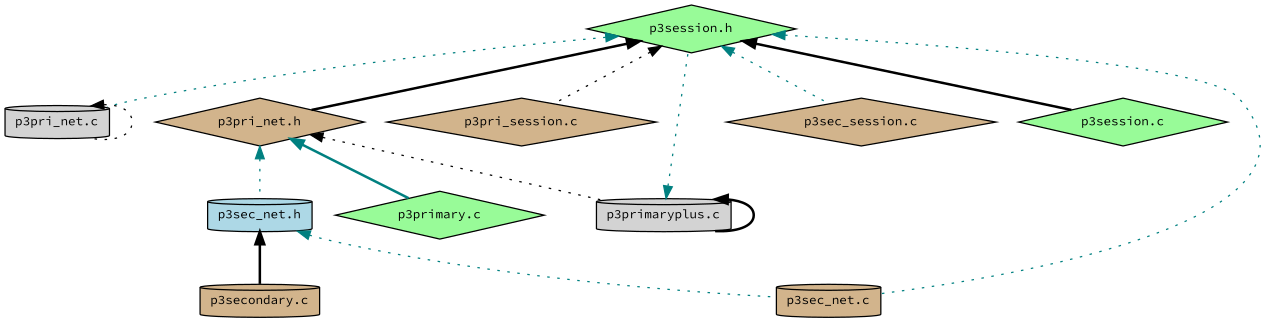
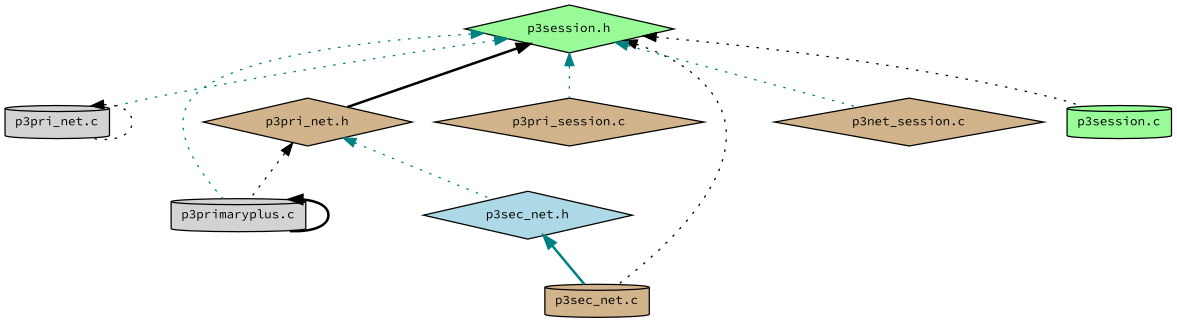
  digraph {
    fontname="Source Code Pro"
    node [color=black fillcolor=tan fontname="Source Code Pro" fontsize=10 shape=cylinder style=filled]
    edge [color=teal dir=back fontname="Source Code Pro" fontsize=10 labelfontname=FreeSans labelfontsize=10 style=dotted]
    n1 [fillcolor=palegreen fontcolor=black height=0.2 label="p3session.h" shape=diamond width=0.4]
    n2 [fillcolor=lightgrey height=0.2 label="p3pri_net.c" width=0.4]
    n3 [height=0.2 label="p3pri_net.h" shape=diamond width=0.4]
    n4 [fillcolor=lightgrey height=0.2 label="p3primaryplus.c" width=0.4]
    n5 [height=0.2 label="p3pri_session.c" shape=diamond width=0.4]
    n6 [height=0.2 label="p3sec_net.c" width=0.4]
-   n7 [height=0.2 label="p3sec_session.c" shape=diamond width=0.4]
-   n8 [fillcolor=palegreen height=0.2 label="p3session.c" shape=diamond width=0.4]
-   n9 [fillcolor=lightblue height=0.2 label="p3sec_net.h" width=0.4]
-   n10 [fillcolor=palegreen height=0.2 label="p3primary.c" shape=diamond width=0.4]
-   n11 [height=0.2 label="p3secondary.c" width=0.4]
+   n7 [height=0.2 label="p3net_session.c" shape=diamond width=0.4]
+   n8 [fillcolor=palegreen height=0.2 label="p3session.c" width=0.4]
+   n9 [fillcolor=lightblue height=0.2 label="p3sec_net.h" shape=diamond width=0.4]
    n1 -> n2
    n1 -> n3 [color=black style=bold]
-   n4 -> n1
-   n1 -> n5 [color=black]
-   n1 -> n6
+   n1 -> n4
+   n1 -> n5
+   n1 -> n6 [color=black]
    n1 -> n7
-   n1 -> n8 [color=black style=bold]
+   n1 -> n8 [color=black]
    n2 -> n2 [color=black]
    n3 -> n4 [color=black]
    n3 -> n9
-   n3 -> n10 [style=bold]
    n4 -> n4 [color=black style=bold]
-   n9 -> n6
-   n9 -> n11 [color=black style=bold]
+   n9 -> n6 [style=bold]
  }
